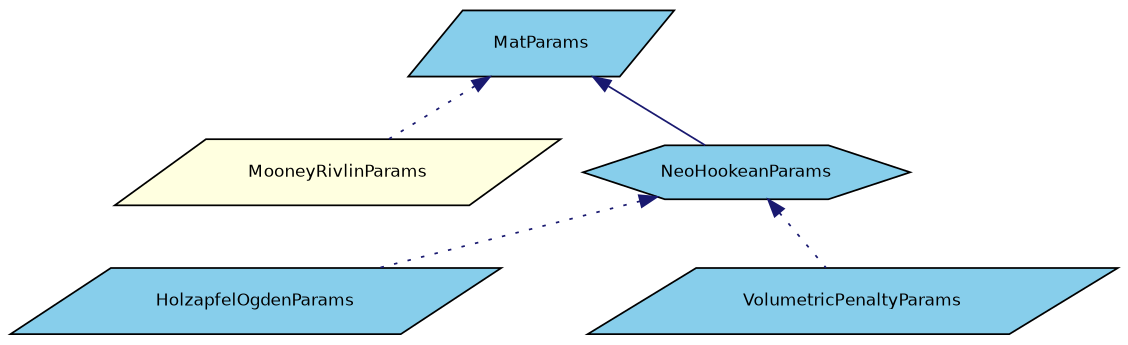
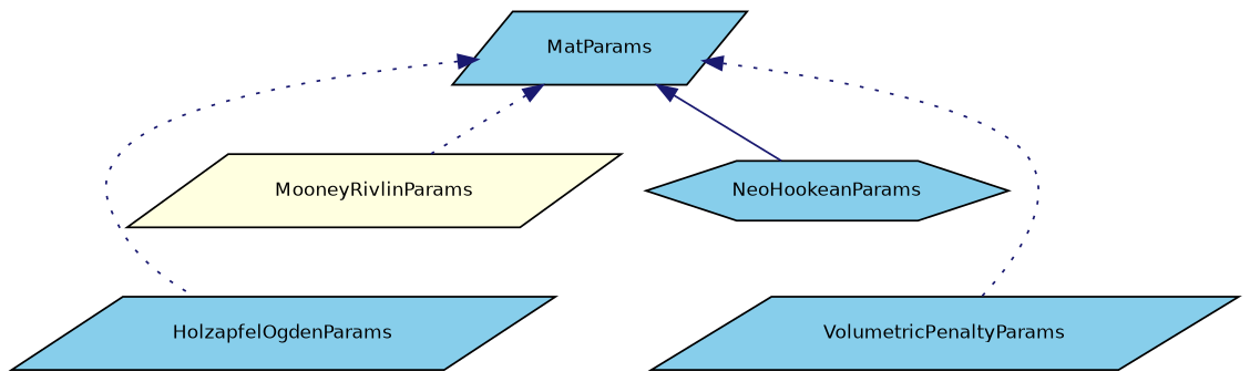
  digraph {
    node [color=black fillcolor=skyblue fontname=Helvetica fontsize=10 shape=parallelogram style=filled]
    edge [color=midnightblue dir=back fontname=Helvetica fontsize=10 labelfontname=Helvetica labelfontsize=10 style=dotted]
    n1 [fontcolor=black height=0.2 label=MatParams width=0.4]
    n2 [height=0.2 label=HolzapfelOgdenParams width=0.4]
    n3 [fillcolor=lightyellow height=0.2 label=MooneyRivlinParams width=0.4]
    n4 [height=0.2 label=NeoHookeanParams shape=hexagon width=0.4]
    n5 [height=0.2 label=VolumetricPenaltyParams width=0.4]
-   n4 -> n2
+   n1 -> n2
    n1 -> n3
    n1 -> n4 [style=solid]
-   n4 -> n5
+   n1 -> n5
  }
